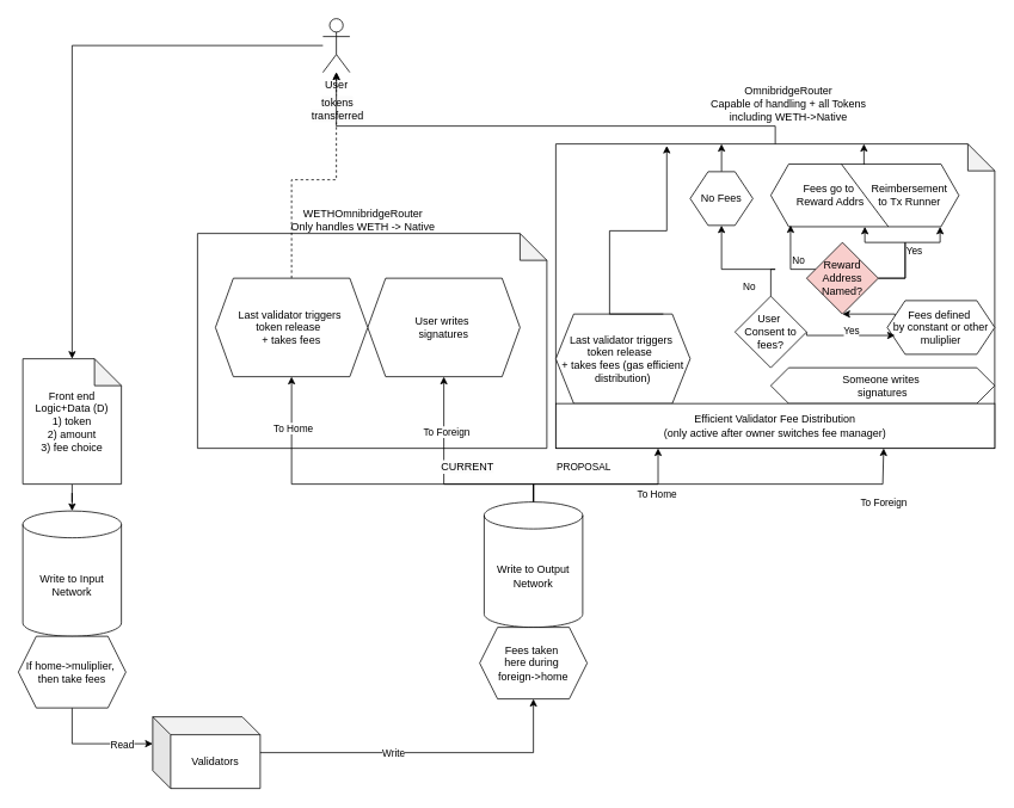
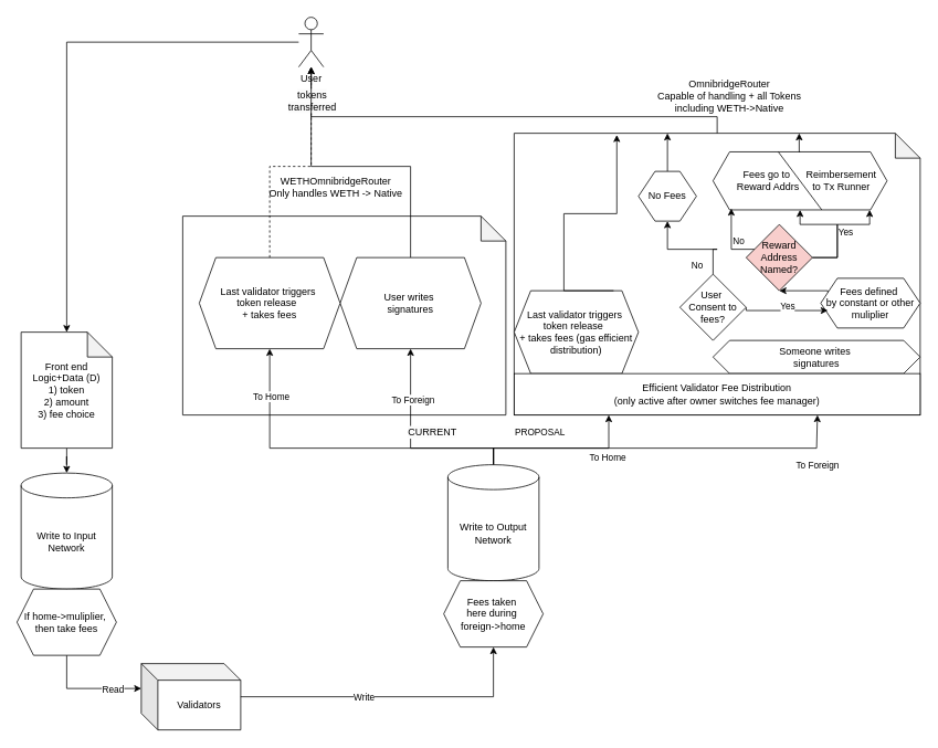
  <mxCell id="0" />
  <mxCell id="1" parent="0" />
  <mxCell id="2" value="" style="shape=note;whiteSpace=wrap;html=1;backgroundOutline=1;darkOpacity=0.05;" vertex="1" parent="1"><mxGeometry x="620" y="160" width="490" height="340" as="geometry" /></mxCell>
  <mxCell id="3" value="" style="shape=note;whiteSpace=wrap;html=1;backgroundOutline=1;darkOpacity=0.05;" vertex="1" parent="1"><mxGeometry x="220" y="260" width="390" height="240" as="geometry" /></mxCell>
  <mxCell id="4" value="User&lt;div&gt;&lt;br&gt;&lt;/div&gt;" style="shape=umlActor;verticalLabelPosition=bottom;verticalAlign=top;html=1;outlineConnect=0;" vertex="1" parent="1"><mxGeometry x="360" y="20" width="30" height="60" as="geometry" /></mxCell>
  <mxCell id="5" style="edgeStyle=orthogonalEdgeStyle;rounded=0;orthogonalLoop=1;jettySize=auto;html=1;entryX=0.5;entryY=0;entryDx=0;entryDy=0;entryPerimeter=0;" edge="1" parent="1" source="6" target="8"><mxGeometry relative="1" as="geometry"><mxPoint x="80" y="300" as="targetPoint" /></mxGeometry></mxCell>
  <mxCell id="6" value="Front end Logic+Data&lt;span style=&quot;background-color: initial;&quot;&gt;&amp;nbsp;(D)&lt;/span&gt;&lt;div&gt;1) token&lt;br&gt;2) amount&lt;/div&gt;&lt;div&gt;3)&amp;nbsp;&lt;span style=&quot;background-color: initial;&quot;&gt;fee choice&lt;/span&gt;&lt;/div&gt;" style="shape=note;whiteSpace=wrap;html=1;backgroundOutline=1;darkOpacity=0.05;" vertex="1" parent="1"><mxGeometry x="25" y="400" width="110" height="140" as="geometry" /></mxCell>
  <mxCell id="7" style="edgeStyle=orthogonalEdgeStyle;rounded=0;orthogonalLoop=1;jettySize=auto;html=1;entryX=0.5;entryY=0;entryDx=0;entryDy=0;entryPerimeter=0;" edge="1" parent="1" source="4" target="6"><mxGeometry relative="1" as="geometry"><mxPoint x="410" y="60" as="sourcePoint" /><mxPoint x="178" y="201" as="targetPoint" /></mxGeometry></mxCell>
  <mxCell id="8" value="Write to Input Network" style="shape=cylinder3;whiteSpace=wrap;html=1;boundedLbl=1;backgroundOutline=1;size=15;" vertex="1" parent="1"><mxGeometry x="25" y="570" width="110" height="140" as="geometry" /></mxCell>
  <mxCell id="9" style="edgeStyle=orthogonalEdgeStyle;rounded=0;orthogonalLoop=1;jettySize=auto;html=1;exitX=0.5;exitY=0;exitDx=0;exitDy=0;exitPerimeter=0;entryX=0.5;entryY=1;entryDx=0;entryDy=0;" edge="1" parent="1" source="19" target="28"><mxGeometry relative="1" as="geometry"><mxPoint x="515" y="560" as="sourcePoint" /><Array as="points"><mxPoint x="595" y="540" /><mxPoint x="495" y="540" /></Array></mxGeometry></mxCell>
  <mxCell id="10" value="To Foreign" style="edgeLabel;html=1;align=center;verticalAlign=middle;resizable=0;points=[];" vertex="1" connectable="0" parent="9"><mxGeometry x="0.49" y="-2" relative="1" as="geometry"><mxPoint as="offset" /></mxGeometry></mxCell>
  <mxCell id="11" style="edgeStyle=orthogonalEdgeStyle;rounded=0;orthogonalLoop=1;jettySize=auto;html=1;entryX=0.5;entryY=1;entryDx=0;entryDy=0;exitX=0.5;exitY=0;exitDx=0;exitDy=0;exitPerimeter=0;" edge="1" parent="1" source="19" target="31"><mxGeometry relative="1" as="geometry"><mxPoint x="515" y="560" as="sourcePoint" /><Array as="points"><mxPoint x="595" y="540" /><mxPoint x="325" y="540" /></Array></mxGeometry></mxCell>
  <mxCell id="12" value="To Home" style="edgeLabel;html=1;align=center;verticalAlign=middle;resizable=0;points=[];" vertex="1" connectable="0" parent="11"><mxGeometry x="0.724" y="-1" relative="1" as="geometry"><mxPoint as="offset" /></mxGeometry></mxCell>
  <mxCell id="13" value="&lt;span style=&quot;font-size: 12px; text-wrap: wrap; background-color: rgb(251, 251, 251);&quot;&gt;CURRENT&lt;/span&gt;" style="edgeLabel;html=1;align=center;verticalAlign=middle;resizable=0;points=[];" vertex="1" connectable="0" parent="11"><mxGeometry x="-0.915" y="-2" relative="1" as="geometry"><mxPoint x="-77" y="-23" as="offset" /></mxGeometry></mxCell>
  <mxCell id="14" style="edgeStyle=orthogonalEdgeStyle;rounded=0;orthogonalLoop=1;jettySize=auto;html=1;entryX=0.233;entryY=1;entryDx=0;entryDy=0;entryPerimeter=0;" edge="1" parent="1" source="19" target="2"><mxGeometry relative="1" as="geometry"><Array as="points"><mxPoint x="595" y="540" /><mxPoint x="734" y="540" /></Array></mxGeometry></mxCell>
  <mxCell id="15" value="PROPOSAL" style="edgeLabel;html=1;align=center;verticalAlign=middle;resizable=0;points=[];" vertex="1" connectable="0" parent="14"><mxGeometry x="0.143" y="4" relative="1" as="geometry"><mxPoint x="-39" y="-16" as="offset" /></mxGeometry></mxCell>
  <mxCell id="16" value="To Home" style="edgeLabel;html=1;align=center;verticalAlign=middle;resizable=0;points=[];" vertex="1" connectable="0" parent="14"><mxGeometry x="0.771" y="2" relative="1" as="geometry"><mxPoint y="28" as="offset" /></mxGeometry></mxCell>
  <mxCell id="17" style="edgeStyle=orthogonalEdgeStyle;rounded=0;orthogonalLoop=1;jettySize=auto;html=1;entryX=0.747;entryY=1;entryDx=0;entryDy=0;entryPerimeter=0;" edge="1" parent="1" source="19" target="2"><mxGeometry relative="1" as="geometry"><Array as="points"><mxPoint x="595" y="540" /><mxPoint x="985" y="540" /></Array></mxGeometry></mxCell>
  <mxCell id="18" value="To Foreign" style="edgeLabel;html=1;align=center;verticalAlign=middle;resizable=0;points=[];" vertex="1" connectable="0" parent="17"><mxGeometry x="0.836" y="-1" relative="1" as="geometry"><mxPoint x="-1" y="23" as="offset" /></mxGeometry></mxCell>
  <mxCell id="19" value="Write to Output Network" style="shape=cylinder3;whiteSpace=wrap;html=1;boundedLbl=1;backgroundOutline=1;size=15;" vertex="1" parent="1"><mxGeometry x="540" y="560" width="110" height="140" as="geometry" /></mxCell>
  <mxCell id="20" value="Validators" style="shape=cube;whiteSpace=wrap;html=1;boundedLbl=1;backgroundOutline=1;darkOpacity=0.05;darkOpacity2=0.1;" vertex="1" parent="1"><mxGeometry x="170" y="800" width="120" height="80" as="geometry" /></mxCell>
  <mxCell id="21" style="edgeStyle=orthogonalEdgeStyle;rounded=0;orthogonalLoop=1;jettySize=auto;html=1;exitX=0.5;exitY=1;exitDx=0;exitDy=0;exitPerimeter=0;entryX=0;entryY=0;entryDx=0;entryDy=30;entryPerimeter=0;" edge="1" parent="1" source="8" target="20"><mxGeometry relative="1" as="geometry" /></mxCell>
  <mxCell id="22" value="Read" style="edgeLabel;html=1;align=center;verticalAlign=middle;resizable=0;points=[];" vertex="1" connectable="0" parent="21"><mxGeometry x="-0.115" y="3" relative="1" as="geometry"><mxPoint x="52" y="27" as="offset" /></mxGeometry></mxCell>
  <mxCell id="23" value="&lt;div&gt;If home-&amp;gt;muliplier,&amp;nbsp;&lt;/div&gt;&lt;div&gt;then take fees&lt;/div&gt;" style="shape=hexagon;perimeter=hexagonPerimeter2;whiteSpace=wrap;html=1;fixedSize=1;" vertex="1" parent="1"><mxGeometry x="20" y="710" width="120" height="80" as="geometry" /></mxCell>
  <mxCell id="24" value="" style="edgeStyle=orthogonalEdgeStyle;rounded=0;orthogonalLoop=1;jettySize=auto;html=1;entryX=0.5;entryY=1;entryDx=0;entryDy=0;entryPerimeter=0;" edge="1" parent="1" source="20" target="26"><mxGeometry relative="1" as="geometry"><mxPoint x="410" y="840" as="sourcePoint" /><mxPoint x="595" y="700" as="targetPoint" /><Array as="points"><mxPoint x="595" y="840" /></Array></mxGeometry></mxCell>
  <mxCell id="25" value="Write" style="edgeLabel;html=1;align=center;verticalAlign=middle;resizable=0;points=[];" vertex="1" connectable="0" parent="24"><mxGeometry x="-0.188" relative="1" as="geometry"><mxPoint as="offset" /></mxGeometry></mxCell>
  <mxCell id="26" value="Fees taken&amp;nbsp;&lt;div&gt;here during&amp;nbsp;&lt;div&gt;foreign-&amp;gt;home&lt;/div&gt;&lt;/div&gt;" style="shape=hexagon;perimeter=hexagonPerimeter2;whiteSpace=wrap;html=1;fixedSize=1;" vertex="1" parent="1"><mxGeometry x="535" y="700" width="120" height="80" as="geometry" /></mxCell>
+ <mxCell id="27" style="edgeStyle=orthogonalEdgeStyle;rounded=0;orthogonalLoop=1;jettySize=auto;html=1;" edge="1" parent="1" source="28" target="4"><mxGeometry relative="1" as="geometry"><mxPoint x="420" y="90" as="targetPoint" /><Array as="points"><mxPoint x="495" y="200" /><mxPoint x="375" y="200" /></Array></mxGeometry></mxCell>
  <mxCell id="28" value="&lt;div&gt;&lt;span style=&quot;background-color: initial;&quot;&gt;User writes&amp;nbsp;&lt;/span&gt;&lt;br&gt;&lt;/div&gt;&lt;div&gt;signatures&lt;/div&gt;" style="shape=hexagon;perimeter=hexagonPerimeter2;whiteSpace=wrap;html=1;fixedSize=1;" vertex="1" parent="1"><mxGeometry x="410" y="310" width="170" height="110" as="geometry" /></mxCell>
  <mxCell id="29" style="edgeStyle=orthogonalEdgeStyle;rounded=0;orthogonalLoop=1;jettySize=auto;html=1;dashed=1;" edge="1" parent="1" source="31" target="4"><mxGeometry relative="1" as="geometry"><Array as="points"><mxPoint x="325" y="200" /><mxPoint x="375" y="200" /></Array></mxGeometry></mxCell>
  <mxCell id="30" value="&lt;span style=&quot;font-size: 12px; text-wrap: wrap; background-color: rgb(251, 251, 251);&quot;&gt;tokens transferred&lt;/span&gt;" style="edgeLabel;html=1;align=center;verticalAlign=middle;resizable=0;points=[];" vertex="1" connectable="0" parent="29"><mxGeometry x="0.471" y="-2" relative="1" as="geometry"><mxPoint x="-2" y="-34" as="offset" /></mxGeometry></mxCell>
  <mxCell id="31" value="&lt;div&gt;&lt;span style=&quot;background-color: initial;&quot;&gt;Last validator triggers&amp;nbsp;&lt;/span&gt;&lt;/div&gt;&lt;div&gt;&lt;span style=&quot;background-color: initial;&quot;&gt;token release&amp;nbsp;&lt;/span&gt;&lt;span style=&quot;background-color: initial;&quot;&gt;&amp;nbsp;&lt;/span&gt;&lt;/div&gt;&lt;div&gt;+ takes fees&lt;/div&gt;" style="shape=hexagon;perimeter=hexagonPerimeter2;whiteSpace=wrap;html=1;fixedSize=1;" vertex="1" parent="1"><mxGeometry x="240" y="310" width="170" height="110" as="geometry" /></mxCell>
  <mxCell id="32" style="edgeStyle=orthogonalEdgeStyle;rounded=0;orthogonalLoop=1;jettySize=auto;html=1;exitX=0.5;exitY=0;exitDx=0;exitDy=0;exitPerimeter=0;" edge="1" parent="1" source="2" target="4"><mxGeometry relative="1" as="geometry"><mxPoint x="900" y="190" as="sourcePoint" /><Array as="points"><mxPoint x="865" y="140" /><mxPoint x="375" y="140" /></Array></mxGeometry></mxCell>
  <mxCell id="33" value="No" style="edgeStyle=orthogonalEdgeStyle;rounded=0;orthogonalLoop=1;jettySize=auto;html=1;entryX=0.5;entryY=1;entryDx=0;entryDy=0;exitX=0.5;exitY=0;exitDx=0;exitDy=0;" edge="1" parent="1" source="45" target="39"><mxGeometry x="-0.246" y="10" relative="1" as="geometry"><Array as="points"><mxPoint x="865" y="300" /><mxPoint x="825" y="300" /></Array><mxPoint x="-10" y="10" as="offset" /></mxGeometry></mxCell>
  <mxCell id="34" value="Someone writes&amp;nbsp;&lt;div&gt;signatures&lt;/div&gt;" style="shape=hexagon;perimeter=hexagonPerimeter2;whiteSpace=wrap;html=1;fixedSize=1;" vertex="1" parent="1"><mxGeometry x="860" y="410" width="250" height="40" as="geometry" /></mxCell>
  <mxCell id="35" value="&lt;div&gt;&lt;span style=&quot;background-color: initial;&quot;&gt;Last validator triggers&amp;nbsp;&lt;/span&gt;&lt;/div&gt;&lt;div&gt;&lt;span style=&quot;background-color: initial;&quot;&gt;token release&amp;nbsp;&lt;/span&gt;&lt;span style=&quot;background-color: initial;&quot;&gt;&amp;nbsp;&lt;/span&gt;&lt;/div&gt;&lt;div&gt;+ takes fees (gas efficient distribution)&lt;/div&gt;" style="shape=hexagon;perimeter=hexagonPerimeter2;whiteSpace=wrap;html=1;fixedSize=1;" vertex="1" parent="1"><mxGeometry x="620" y="350" width="150" height="100" as="geometry" /></mxCell>
- <mxCell id="36" value="WETHOmnibridgeRouter&lt;div&gt;Only handles WETH -&amp;gt; Native&lt;/div&gt;" style="text;html=1;align=center;verticalAlign=middle;whiteSpace=wrap;rounded=0;" vertex="1" parent="1"><mxGeometry x="310" y="230" width="190" height="30" as="geometry" /></mxCell>
+ <mxCell id="36" value="WETHOmnibridgeRouter&lt;div&gt;Only handles WETH -&amp;gt; Native&lt;/div&gt;" style="text;html=1;align=center;verticalAlign=middle;whiteSpace=wrap;rounded=0;" vertex="1" parent="1"><mxGeometry x="310" y="210" width="190" height="30" as="geometry" /></mxCell>
  <mxCell id="37" value="&lt;font color=&quot;#000000&quot;&gt;OmnibridgeRouter&lt;/font&gt;&lt;div&gt;&lt;font color=&quot;#000000&quot;&gt;Capable of handling + all Tokens including WETH-&amp;gt;Native&lt;/font&gt;&lt;/div&gt;" style="text;html=1;align=center;verticalAlign=middle;whiteSpace=wrap;rounded=0;fontColor=#00CC00;" vertex="1" parent="1"><mxGeometry x="790" y="100" width="180" height="30" as="geometry" /></mxCell>
  <mxCell id="38" style="edgeStyle=orthogonalEdgeStyle;rounded=0;orthogonalLoop=1;jettySize=auto;html=1;exitX=0.5;exitY=0;exitDx=0;exitDy=0;" edge="1" parent="1" source="39"><mxGeometry relative="1" as="geometry"><mxPoint x="805" y="160" as="targetPoint" /><Array as="points"><mxPoint x="805" y="160" /></Array></mxGeometry></mxCell>
- <mxCell id="39" value="No Fees" style="shape=hexagon;perimeter=hexagonPerimeter2;whiteSpace=wrap;html=1;fixedSize=1;" vertex="1" parent="1"><mxGeometry x="770" y="190.99" width="70" height="60" as="geometry" /></mxCell>
+ <mxCell id="39" value="No Fees" style="shape=hexagon;perimeter=hexagonPerimeter2;whiteSpace=wrap;html=1;fixedSize=1;" vertex="1" parent="1"><mxGeometry x="770" y="205.99" width="70" height="60" as="geometry" /></mxCell>
  <mxCell id="40" style="edgeStyle=orthogonalEdgeStyle;rounded=0;orthogonalLoop=1;jettySize=auto;html=1;exitX=0;exitY=0.25;exitDx=0;exitDy=0;entryX=0.5;entryY=1;entryDx=0;entryDy=0;" edge="1" parent="1" source="41" target="55"><mxGeometry relative="1" as="geometry"><Array as="points"><mxPoint x="999" y="350" /></Array></mxGeometry></mxCell>
  <mxCell id="41" value="Fees defined&amp;nbsp;&lt;div&gt;by constant or other muliplier&lt;/div&gt;" style="shape=hexagon;perimeter=hexagonPerimeter2;whiteSpace=wrap;html=1;fixedSize=1;" vertex="1" parent="1"><mxGeometry x="990" y="335" width="120" height="60" as="geometry" /></mxCell>
  <mxCell id="42" value="Efficient Validator Fee Distribution&lt;div&gt;(only active after owner switches fee manager)&lt;/div&gt;" style="rounded=0;whiteSpace=wrap;html=1;" vertex="1" parent="1"><mxGeometry x="620" y="450" width="490" height="50" as="geometry" /></mxCell>
  <mxCell id="43" style="edgeStyle=orthogonalEdgeStyle;rounded=0;orthogonalLoop=1;jettySize=auto;html=1;exitX=1;exitY=0.5;exitDx=0;exitDy=0;entryX=0;entryY=0.75;entryDx=0;entryDy=0;" edge="1" parent="1" source="45"><mxGeometry relative="1" as="geometry"><mxPoint x="900" y="366.05" as="sourcePoint" /><mxPoint x="998.571" y="373.907" as="targetPoint" /><Array as="points"><mxPoint x="900" y="374" /></Array></mxGeometry></mxCell>
  <mxCell id="44" value="Yes" style="edgeLabel;html=1;align=center;verticalAlign=middle;resizable=0;points=[];" vertex="1" connectable="0" parent="43"><mxGeometry x="0.044" y="-4" relative="1" as="geometry"><mxPoint y="-9" as="offset" /></mxGeometry></mxCell>
  <mxCell id="45" value="User&amp;nbsp;&lt;div&gt;Consent to fees?&lt;/div&gt;" style="rhombus;whiteSpace=wrap;html=1;" vertex="1" parent="1"><mxGeometry x="820" y="330" width="80" height="80" as="geometry" /></mxCell>
  <mxCell id="46" value="" style="group" vertex="1" connectable="0" parent="1"><mxGeometry x="860" y="190.99" width="210" height="70" as="geometry" /></mxCell>
  <mxCell id="47" value="" style="shape=hexagon;perimeter=hexagonPerimeter2;whiteSpace=wrap;html=1;fixedSize=1;size=20;" vertex="1" parent="46"><mxGeometry y="-8.539" width="210" height="70.0" as="geometry" /></mxCell>
  <mxCell id="48" value="Fees go to&lt;div&gt;&amp;nbsp;Reward Addrs&lt;/div&gt;" style="text;html=1;align=center;verticalAlign=middle;whiteSpace=wrap;rounded=0;" vertex="1" parent="46"><mxGeometry x="20" y="13.653" width="90" height="25.616" as="geometry" /></mxCell>
  <mxCell id="49" value="" style="endArrow=none;html=1;rounded=0;exitX=0.625;exitY=1;exitDx=0;exitDy=0;entryX=0.375;entryY=0;entryDx=0;entryDy=0;" edge="1" parent="46" source="47" target="47"><mxGeometry width="50" height="50" relative="1" as="geometry"><mxPoint x="60" y="42.693" as="sourcePoint" /><mxPoint x="110" as="targetPoint" /></mxGeometry></mxCell>
  <mxCell id="50" value="Reimbersement to Tx Runner" style="text;html=1;align=center;verticalAlign=middle;whiteSpace=wrap;rounded=0;" vertex="1" parent="46"><mxGeometry x="110" y="13.653" width="90" height="25.616" as="geometry" /></mxCell>
  <mxCell id="51" style="edgeStyle=orthogonalEdgeStyle;rounded=0;orthogonalLoop=1;jettySize=auto;html=1;entryX=0.105;entryY=0.976;entryDx=0;entryDy=0;entryPerimeter=0;" edge="1" parent="1" source="55" target="47"><mxGeometry relative="1" as="geometry"><mxPoint x="880" y="210" as="targetPoint" /><Array as="points"><mxPoint x="882" y="300" /></Array></mxGeometry></mxCell>
  <mxCell id="52" value="No" style="edgeLabel;html=1;align=center;verticalAlign=middle;resizable=0;points=[];" vertex="1" connectable="0" parent="51"><mxGeometry x="0.004" y="-1" relative="1" as="geometry"><mxPoint x="7" y="1" as="offset" /></mxGeometry></mxCell>
  <mxCell id="53" style="edgeStyle=orthogonalEdgeStyle;rounded=0;orthogonalLoop=1;jettySize=auto;html=1;exitX=1;exitY=0.5;exitDx=0;exitDy=0;entryX=0.5;entryY=1;entryDx=0;entryDy=0;" edge="1" parent="1" source="55" target="47"><mxGeometry relative="1" as="geometry"><mxPoint x="1010" y="242" as="targetPoint" /><Array as="points"><mxPoint x="1010" y="310" /><mxPoint x="1010" y="270" /><mxPoint x="965" y="270" /></Array></mxGeometry></mxCell>
  <mxCell id="54" value="Yes" style="edgeLabel;html=1;align=center;verticalAlign=middle;resizable=0;points=[];" vertex="1" connectable="0" parent="53"><mxGeometry x="0.069" y="-2" relative="1" as="geometry"><mxPoint x="10" y="11" as="offset" /></mxGeometry></mxCell>
  <mxCell id="55" value="Reward Address Named?" style="rhombus;whiteSpace=wrap;html=1;fillColor=#f8cecc;" vertex="1" parent="1"><mxGeometry x="900" y="270" width="80" height="80" as="geometry" /></mxCell>
  <mxCell id="56" style="edgeStyle=orthogonalEdgeStyle;rounded=0;orthogonalLoop=1;jettySize=auto;html=1;exitX=1;exitY=0.5;exitDx=0;exitDy=0;entryX=0.9;entryY=1;entryDx=0;entryDy=0;entryPerimeter=0;" edge="1" parent="1" source="55" target="47"><mxGeometry relative="1" as="geometry"><Array as="points"><mxPoint x="1010" y="310" /><mxPoint x="1010" y="270" /><mxPoint x="1049" y="270" /></Array></mxGeometry></mxCell>
  <mxCell id="57" style="edgeStyle=orthogonalEdgeStyle;rounded=0;orthogonalLoop=1;jettySize=auto;html=1;exitX=0.5;exitY=0;exitDx=0;exitDy=0;entryX=0.702;entryY=0;entryDx=0;entryDy=0;entryPerimeter=0;" edge="1" parent="1" source="47" target="2"><mxGeometry relative="1" as="geometry" /></mxCell>
  <mxCell id="58" style="edgeStyle=orthogonalEdgeStyle;rounded=0;orthogonalLoop=1;jettySize=auto;html=1;exitX=0.5;exitY=0;exitDx=0;exitDy=0;entryX=0.161;entryY=0.006;entryDx=0;entryDy=0;entryPerimeter=0;" edge="1" parent="1"><mxGeometry relative="1" as="geometry"><mxPoint x="740" y="350" as="sourcePoint" /><mxPoint x="743.89" y="162.04" as="targetPoint" /><Array as="points"><mxPoint x="680" y="350" /><mxPoint x="680" y="257" /><mxPoint x="744" y="257" /></Array></mxGeometry></mxCell>
